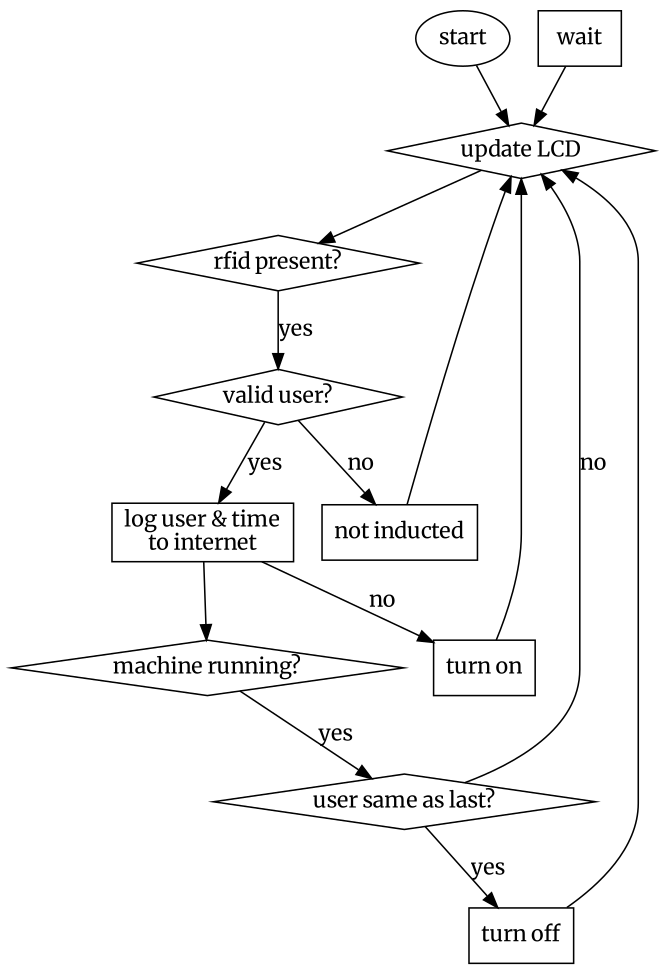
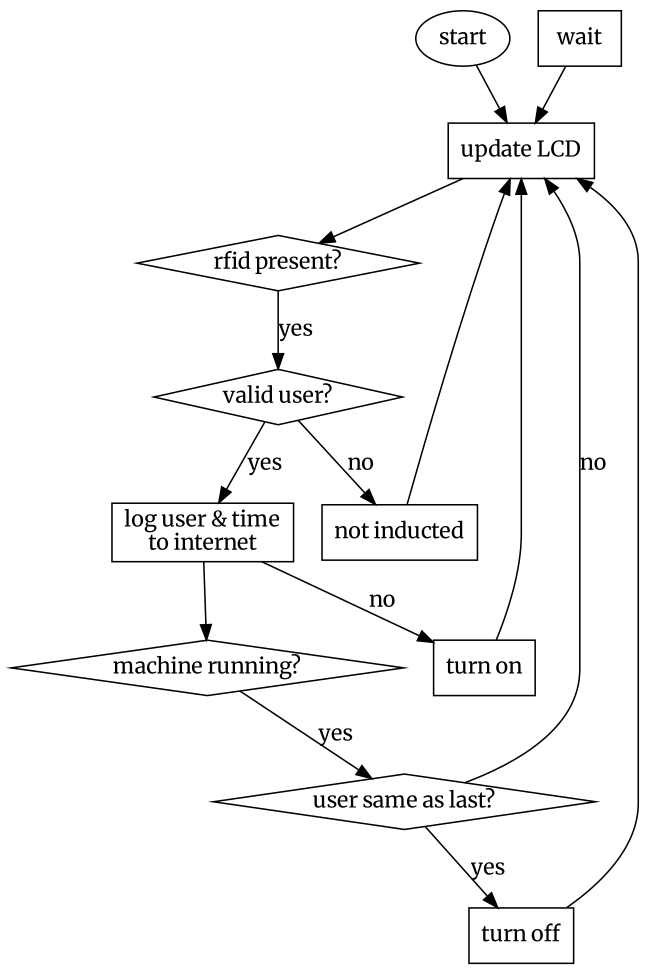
  strict digraph {
    fontname=Merriweather
    node [fontname=Merriweather shape=box]
    edge [fontname=Merriweather]
-   n1 [label="update LCD" shape=diamond]
+   n1 [label="update LCD"]
    n2 [label="rfid present?" shape=diamond]
    start [shape=""]
    n4 [label="valid user?" shape=diamond]
    wait
    n6 [label="not inducted"]
    n7 [label="log user & time\nto internet"]
    n8 [label="machine running?" shape=diamond]
    n9 [label="turn on"]
    n10 [label="user same as last?" shape=diamond]
    n11 [label="turn off"]
    n1 -> n2
    n2 -> n4 [label=yes]
    start -> n1
    n4 -> n6 [label=no]
    n4 -> n7 [label=yes]
    wait -> n1
    n6 -> n1
    n7 -> n8
    n7 -> n9 [label=no]
    n8 -> n10 [label=yes]
    n9 -> n1
    n10 -> n1 [label=no]
    n10 -> n11 [label=yes]
    n11 -> n1
  }
